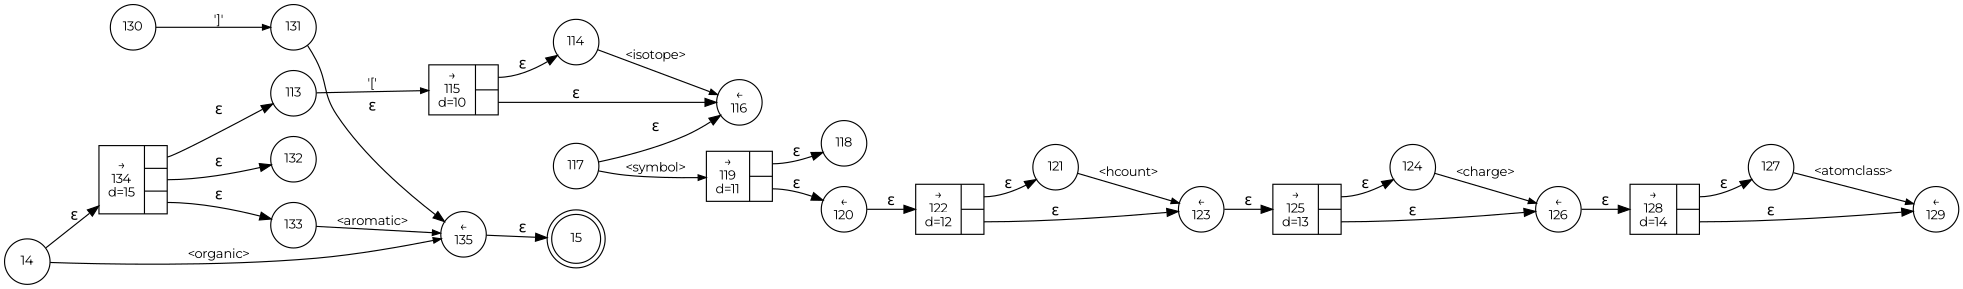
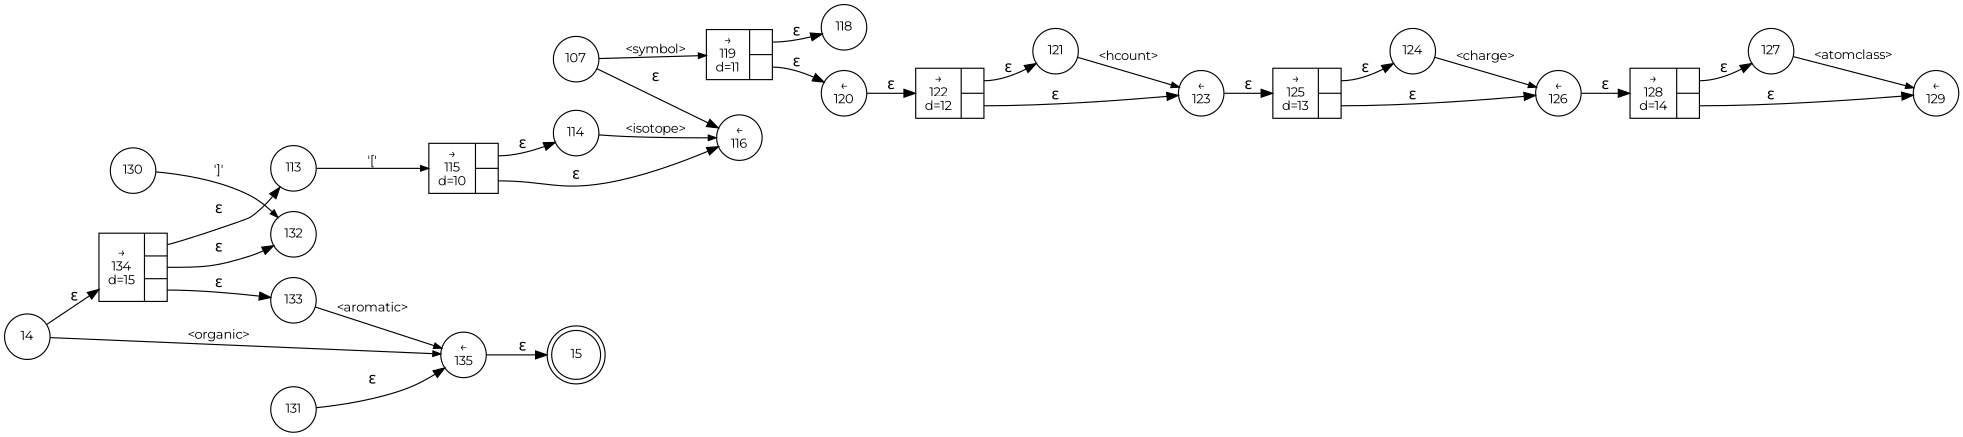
  digraph {
    fontname=Montserrat
    rankdir=LR
    node [fixedsize=true fontname=Montserrat fontsize=11 shape=circle peripheries=1]
    edge [fontname=Montserrat]
    n1 [label=15 shape=doublecircle width=.6 peripheries=""]
    n2 [fixedsize=false label="{&rarr;\n128\nd=14|{<p0>|<p1>}}" shape=record]
    n3 [label="&larr;\n129" width=.55]
    n4 [label=127 width=.55]
    n5 [label=130 width=.55]
    n6 [label=131 width=.55]
    n7 [label="&larr;\n135" width=.55]
    n8 [label=132 width=.55]
    n9 [label=133 width=.55]
    n10 [fixedsize=false label="{&rarr;\n134\nd=15|{<p0>|<p1>|<p2>}}" shape=record]
    n11 [label=113 width=.55]
    n12 [fixedsize=false label="{&rarr;\n115\nd=10|{<p0>|<p1>}}" shape=record]
    n13 [label=14 width=.55]
    n14 [label=114 width=.55]
    n15 [label="&larr;\n116" width=.55]
-   n16 [label=117 width=.55]
+   n16 [label=107 width=.55]
    n17 [fixedsize=false label="{&rarr;\n119\nd=11|{<p0>|<p1>}}" shape=record]
    n18 [label=118 width=.55]
    n19 [label="&larr;\n120" width=.55]
    n20 [fixedsize=false label="{&rarr;\n122\nd=12|{<p0>|<p1>}}" shape=record]
    n21 [label=121 width=.55]
    n22 [label="&larr;\n123" width=.55]
    n23 [fixedsize=false label="{&rarr;\n125\nd=13|{<p0>|<p1>}}" shape=record]
    n24 [label=124 width=.55]
    n25 [label="&larr;\n126" width=.55]
    n2 -> n3 [label="&epsilon;" tailport=p1]
    n2 -> n4 [label="&epsilon;" tailport=p0]
    n4 -> n3 [arrowhead=normal arrowsize=.7 fontsize=11 label="<atomclass>"]
-   n5 -> n6 [arrowhead=normal arrowsize=.7 fontsize=11 label="']'"]
+   n5 -> n8 [arrowhead=normal arrowsize=.7 fontsize=11 label="']'"]
    n6 -> n7 [label="&epsilon;"]
    n7 -> n1 [label="&epsilon;"]
    n9 -> n7 [arrowhead=normal arrowsize=.7 fontsize=11 label="<aromatic>"]
    n10 -> n8 [label="&epsilon;" tailport=p1]
    n10 -> n9 [label="&epsilon;" tailport=p2]
    n10 -> n11 [label="&epsilon;" tailport=p0]
    n11 -> n12 [arrowhead=normal arrowsize=.7 fontsize=11 label="'['"]
    n12 -> n14 [label="&epsilon;" tailport=p0]
    n12 -> n15 [label="&epsilon;" tailport=p1]
    n13 -> n7 [arrowhead=normal arrowsize=.7 fontsize=11 label="<organic>"]
    n13 -> n10 [label="&epsilon;"]
    n14 -> n15 [arrowhead=normal arrowsize=.7 fontsize=11 label="<isotope>"]
    n16 -> n15 [label="&epsilon;"]
    n16 -> n17 [arrowhead=normal arrowsize=.7 fontsize=11 label="<symbol>"]
    n17 -> n18 [label="&epsilon;" tailport=p0]
    n17 -> n19 [label="&epsilon;" tailport=p1]
    n19 -> n20 [label="&epsilon;"]
    n20 -> n21 [label="&epsilon;" tailport=p0]
    n20 -> n22 [label="&epsilon;" tailport=p1]
    n21 -> n22 [arrowhead=normal arrowsize=.7 fontsize=11 label="<hcount>"]
    n22 -> n23 [label="&epsilon;"]
    n23 -> n24 [label="&epsilon;" tailport=p0]
    n23 -> n25 [label="&epsilon;" tailport=p1]
    n24 -> n25 [arrowhead=normal arrowsize=.7 fontsize=11 label="<charge>"]
    n25 -> n2 [label="&epsilon;"]
  }
